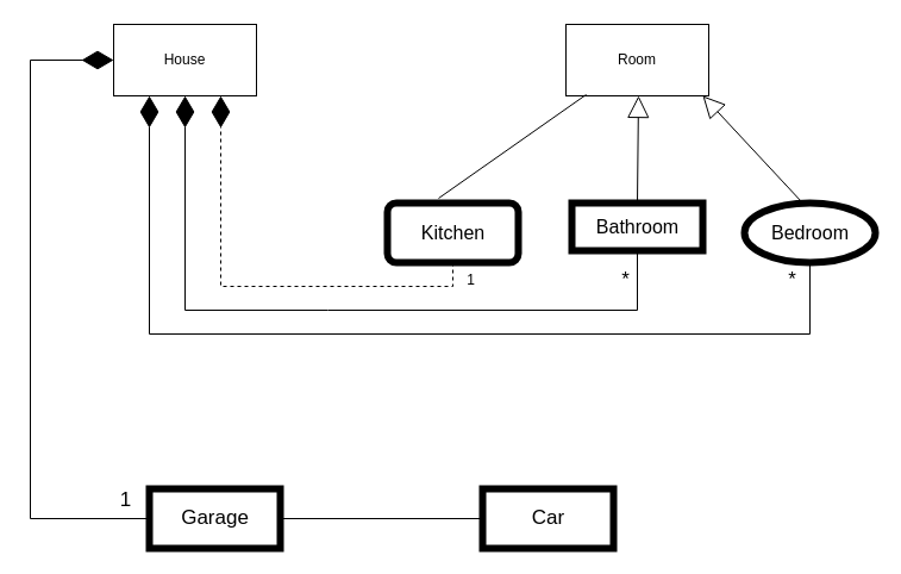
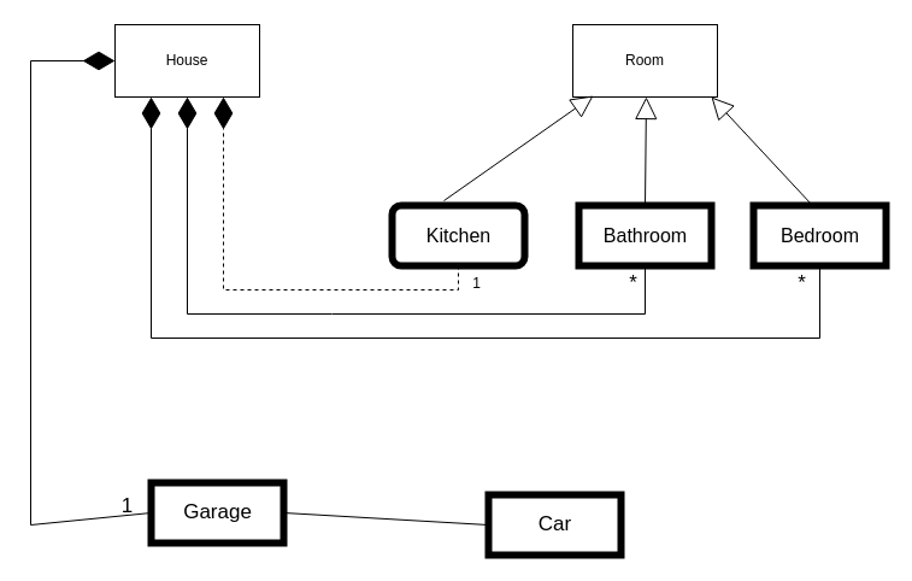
  <mxCell id="0" />
  <mxCell id="1" parent="0" />
  <mxCell id="2" value="House" style="rounded=0;whiteSpace=wrap;html=1;" vertex="1" parent="1"><mxGeometry x="90" y="20" width="120" height="60" as="geometry" /></mxCell>
  <mxCell id="3" value="Room" style="rounded=0;whiteSpace=wrap;html=1;" vertex="1" parent="1"><mxGeometry x="470" y="20" width="120" height="60" as="geometry" /></mxCell>
  <mxCell id="4" value="Kitchen" style="html=1;fontSize=16;strokeWidth=6;rounded=1;" vertex="1" parent="1"><mxGeometry x="320" y="170" width="110" height="50" as="geometry" /></mxCell>
- <mxCell id="5" value="Bathroom" style="html=1;fontSize=16;strokeWidth=6;" vertex="1" parent="1"><mxGeometry x="475" y="170" width="110" height="40" as="geometry" /></mxCell>
- <mxCell id="6" value="Bedroom" style="ellipse;html=1;fontSize=16;strokeWidth=6;" vertex="1" parent="1"><mxGeometry x="620" y="170" width="110" height="50" as="geometry" /></mxCell>
- <mxCell id="7" value="" style="endArrow=none;endSize=16;endFill=0;html=1;rounded=0;fontSize=16;exitX=0.391;exitY=-0.08;exitDx=0;exitDy=0;exitPerimeter=0;entryX=0.142;entryY=0.983;entryDx=0;entryDy=0;entryPerimeter=0;" edge="1" parent="1" source="4" target="3"><mxGeometry width="160" relative="1" as="geometry"><mxPoint x="340" y="90" as="sourcePoint" /><mxPoint x="500" y="90" as="targetPoint" /></mxGeometry></mxCell>
+ <mxCell id="5" value="Bathroom" style="html=1;fontSize=16;strokeWidth=6;" vertex="1" parent="1"><mxGeometry x="475" y="170" width="110" height="50" as="geometry" /></mxCell>
+ <mxCell id="6" value="Bedroom" style="html=1;fontSize=16;strokeWidth=6;" vertex="1" parent="1"><mxGeometry x="620" y="170" width="110" height="50" as="geometry" /></mxCell>
+ <mxCell id="7" value="" style="endArrow=block;endSize=16;endFill=0;html=1;rounded=0;fontSize=16;exitX=0.391;exitY=-0.08;exitDx=0;exitDy=0;exitPerimeter=0;entryX=0.142;entryY=0.983;entryDx=0;entryDy=0;entryPerimeter=0;" edge="1" parent="1" source="4" target="3"><mxGeometry width="160" relative="1" as="geometry"><mxPoint x="340" y="90" as="sourcePoint" /><mxPoint x="500" y="90" as="targetPoint" /></mxGeometry></mxCell>
  <mxCell id="8" value="" style="endArrow=block;endSize=16;endFill=0;html=1;rounded=0;fontSize=16;exitX=0.445;exitY=0;exitDx=0;exitDy=0;exitPerimeter=0;entryX=0.2;entryY=1.05;entryDx=0;entryDy=0;entryPerimeter=0;" edge="1" parent="1" source="6"><mxGeometry width="160" relative="1" as="geometry"><mxPoint x="454.01" y="163" as="sourcePoint" /><mxPoint x="585" y="80" as="targetPoint" /></mxGeometry></mxCell>
  <mxCell id="9" value="" style="endArrow=block;endSize=16;endFill=0;html=1;rounded=0;fontSize=16;exitX=0.5;exitY=0;exitDx=0;exitDy=0;entryX=0.2;entryY=1.05;entryDx=0;entryDy=0;entryPerimeter=0;" edge="1" parent="1" source="5"><mxGeometry width="160" relative="1" as="geometry"><mxPoint x="400" y="163" as="sourcePoint" /><mxPoint x="530.99" y="80" as="targetPoint" /></mxGeometry></mxCell>
  <mxCell id="10" value="" style="endArrow=diamondThin;endFill=1;endSize=24;html=1;rounded=0;fontSize=16;entryX=0.75;entryY=1;entryDx=0;entryDy=0;exitX=0.5;exitY=1;exitDx=0;exitDy=0;dashed=1;" edge="1" parent="1" source="4" target="2"><mxGeometry width="160" relative="1" as="geometry"><mxPoint x="380" y="270" as="sourcePoint" /><mxPoint x="180" y="120" as="targetPoint" /><Array as="points"><mxPoint x="375" y="240" /><mxPoint x="180" y="240" /></Array></mxGeometry></mxCell>
  <mxCell id="11" value="" style="endArrow=diamondThin;endFill=1;endSize=24;html=1;rounded=0;fontSize=16;entryX=0.5;entryY=1;entryDx=0;entryDy=0;exitX=0.5;exitY=1;exitDx=0;exitDy=0;" edge="1" parent="1" source="5" target="2"><mxGeometry width="160" relative="1" as="geometry"><mxPoint x="385" y="230" as="sourcePoint" /><mxPoint x="190" y="90" as="targetPoint" /><Array as="points"><mxPoint x="530" y="260" /><mxPoint x="270" y="260" /><mxPoint x="150" y="260" /></Array></mxGeometry></mxCell>
  <mxCell id="12" value="" style="endArrow=diamondThin;endFill=1;endSize=24;html=1;rounded=0;fontSize=16;entryX=0.25;entryY=1;entryDx=0;entryDy=0;exitX=0.5;exitY=1;exitDx=0;exitDy=0;" edge="1" parent="1" source="6" target="2"><mxGeometry width="160" relative="1" as="geometry"><mxPoint x="540" y="230" as="sourcePoint" /><mxPoint x="160" y="90" as="targetPoint" /><Array as="points"><mxPoint x="675" y="280" /><mxPoint x="120" y="280" /></Array></mxGeometry></mxCell>
  <mxCell id="13" value="1" style="text;html=1;align=center;verticalAlign=middle;resizable=0;points=[];autosize=1;strokeColor=none;fillColor=none;fontSize=12;" vertex="1" parent="1"><mxGeometry x="380" y="225" width="20" height="20" as="geometry" /></mxCell>
  <mxCell id="14" value="*" style="text;html=1;align=center;verticalAlign=middle;resizable=0;points=[];autosize=1;strokeColor=none;fillColor=none;fontSize=17;" vertex="1" parent="1"><mxGeometry x="510" y="220" width="20" height="30" as="geometry" /></mxCell>
  <mxCell id="15" value="*" style="text;html=1;align=center;verticalAlign=middle;resizable=0;points=[];autosize=1;strokeColor=none;fillColor=none;fontSize=17;" vertex="1" parent="1"><mxGeometry x="650" y="220" width="20" height="30" as="geometry" /></mxCell>
- <mxCell id="16" value="Garage" style="html=1;fontSize=17;strokeWidth=6;" vertex="1" parent="1"><mxGeometry x="120" y="410" width="110" height="50" as="geometry" /></mxCell>
+ <mxCell id="16" value="Garage" style="html=1;fontSize=17;strokeWidth=6;" vertex="1" parent="1"><mxGeometry x="120" y="400" width="110" height="50" as="geometry" /></mxCell>
  <mxCell id="17" value="Car" style="html=1;fontSize=17;strokeWidth=6;" vertex="1" parent="1"><mxGeometry x="400" y="410" width="110" height="50" as="geometry" /></mxCell>
  <mxCell id="18" value="" style="endArrow=diamondThin;endFill=1;endSize=24;html=1;rounded=0;fontSize=17;exitX=0;exitY=0.5;exitDx=0;exitDy=0;" edge="1" parent="1" source="16"><mxGeometry width="160" relative="1" as="geometry"><mxPoint x="20" y="450" as="sourcePoint" /><mxPoint x="90" y="50" as="targetPoint" /><Array as="points"><mxPoint x="20" y="435" /><mxPoint x="20" y="50" /><mxPoint x="70" y="50" /></Array></mxGeometry></mxCell>
  <mxCell id="19" value="" style="endArrow=none;endSize=16;endFill=0;html=1;rounded=0;fontSize=16;exitX=0;exitY=0.5;exitDx=0;exitDy=0;entryX=1;entryY=0.5;entryDx=0;entryDy=0;" edge="1" parent="1" source="17" target="16"><mxGeometry width="160" relative="1" as="geometry"><mxPoint x="400" y="440" as="sourcePoint" /><mxPoint x="400.99" y="350" as="targetPoint" /></mxGeometry></mxCell>
  <mxCell id="20" value="1" style="text;html=1;align=center;verticalAlign=middle;resizable=0;points=[];autosize=1;strokeColor=none;fillColor=none;fontSize=17;" vertex="1" parent="1"><mxGeometry x="90" y="405" width="20" height="30" as="geometry" /></mxCell>
